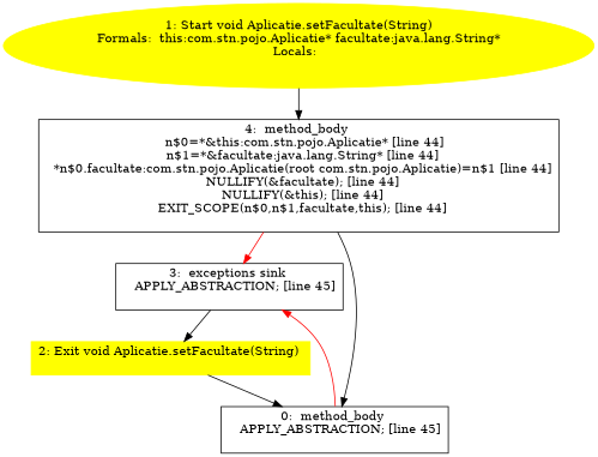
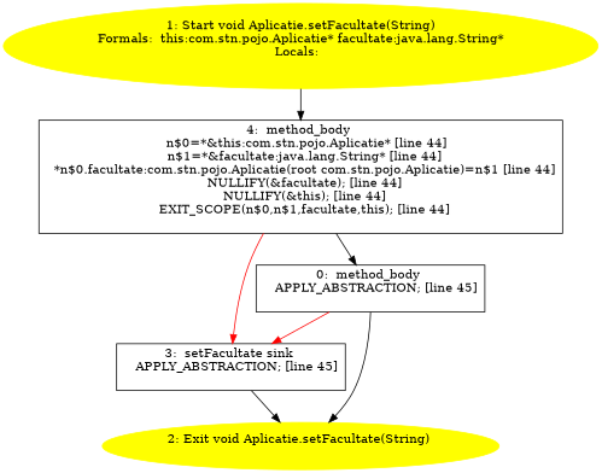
  digraph {
    node [shape=box]
    n1 [color=yellow label="1: Start void Aplicatie.setFacultate(String)\nFormals:  this:com.stn.pojo.Aplicatie* facultate:java.lang.String*\nLocals:  \n  " style=filled shape=""]
    n2 [label="4:  method_body \n   n$0=*&this:com.stn.pojo.Aplicatie* [line 44]\n  n$1=*&facultate:java.lang.String* [line 44]\n  *n$0.facultate:com.stn.pojo.Aplicatie(root com.stn.pojo.Aplicatie)=n$1 [line 44]\n  NULLIFY(&facultate); [line 44]\n  NULLIFY(&this); [line 44]\n  EXIT_SCOPE(n$0,n$1,facultate,this); [line 44]\n "]
-   n3 [label="3:  exceptions sink \n   APPLY_ABSTRACTION; [line 45]\n "]
+   n3 [label="3:  setFacultate sink \n   APPLY_ABSTRACTION; [line 45]\n "]
    n4 [label="0:  method_body \n   APPLY_ABSTRACTION; [line 45]\n "]
-   n5 [color=yellow label="2: Exit void Aplicatie.setFacultate(String) \n  " style=filled]
+   n5 [color=yellow label="2: Exit void Aplicatie.setFacultate(String) \n  " style=filled shape=""]
    n1 -> n2
    n2 -> n3 [color=red]
    n2 -> n4
    n3 -> n5
    n4 -> n3 [color=red]
-   n5 -> n4
+   n4 -> n5
  }
